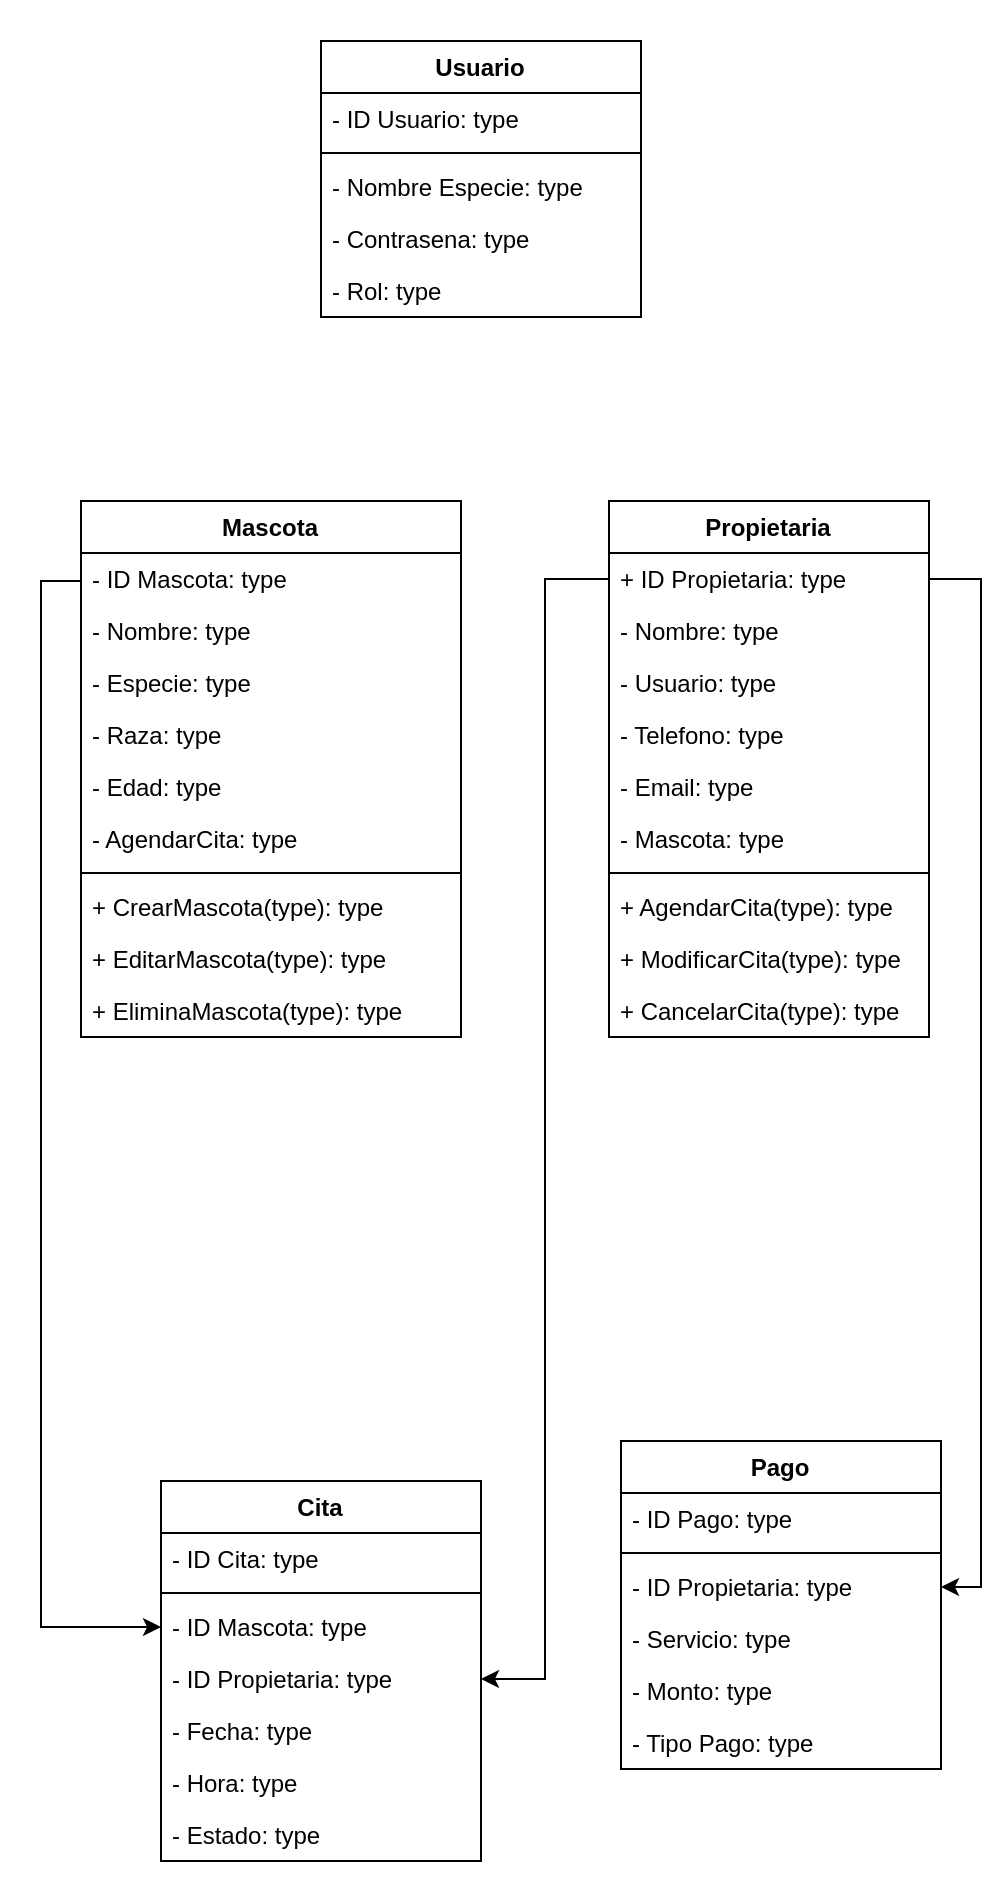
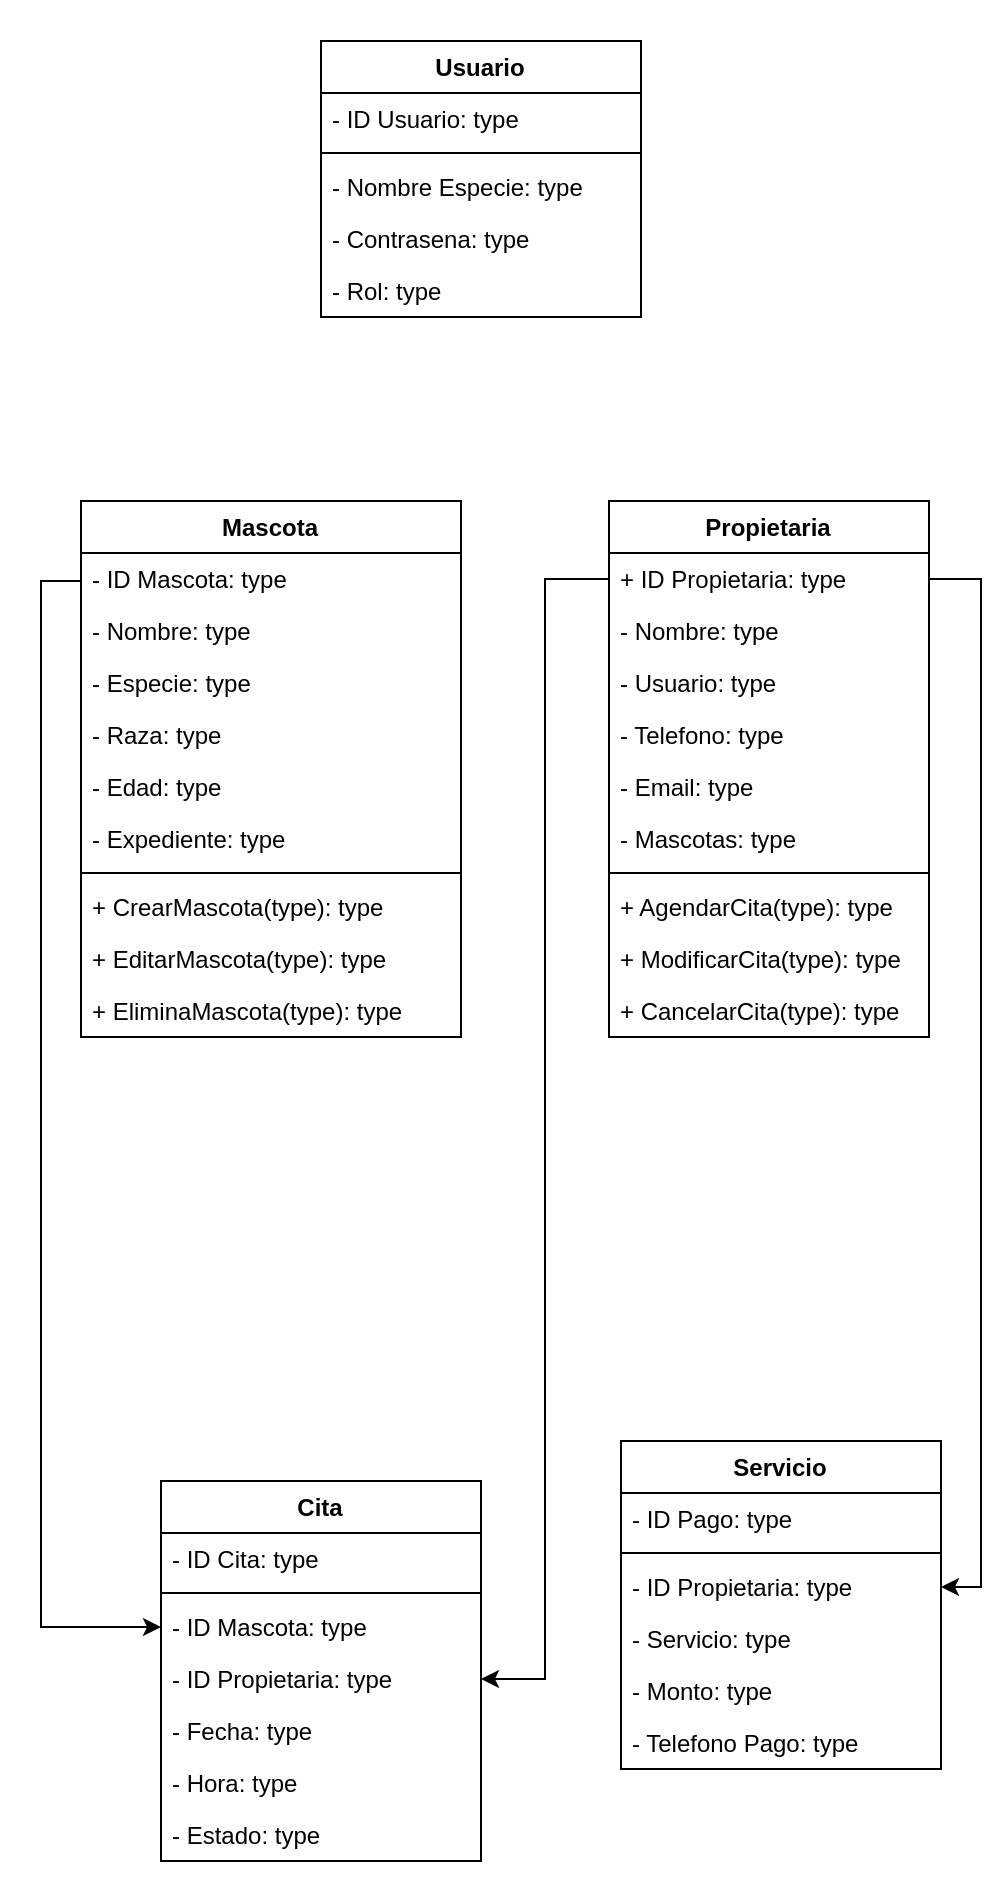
  <mxCell id="0" />
  <mxCell id="1" parent="0" />
  <mxCell id="2" value="Mascota" style="swimlane;fontStyle=1;align=center;verticalAlign=top;childLayout=stackLayout;horizontal=1;startSize=26;horizontalStack=0;resizeParent=1;resizeParentMax=0;resizeLast=0;collapsible=1;marginBottom=0;whiteSpace=wrap;html=1;" parent="1" vertex="1"><mxGeometry x="40" y="250" width="190" height="268" as="geometry" /></mxCell>
  <mxCell id="3" value="- ID Mascota: type" style="text;strokeColor=none;fillColor=none;align=left;verticalAlign=top;spacingLeft=4;spacingRight=4;overflow=hidden;rotatable=0;points=[[0,0.5],[1,0.5]];portConstraint=eastwest;whiteSpace=wrap;html=1;" parent="2" vertex="1"><mxGeometry y="26" width="190" height="26" as="geometry" /></mxCell>
  <mxCell id="4" value="- Nombre: type" style="text;strokeColor=none;fillColor=none;align=left;verticalAlign=top;spacingLeft=4;spacingRight=4;overflow=hidden;rotatable=0;points=[[0,0.5],[1,0.5]];portConstraint=eastwest;whiteSpace=wrap;html=1;" parent="2" vertex="1"><mxGeometry y="52" width="190" height="26" as="geometry" /></mxCell>
  <mxCell id="5" value="- Especie: type" style="text;strokeColor=none;fillColor=none;align=left;verticalAlign=top;spacingLeft=4;spacingRight=4;overflow=hidden;rotatable=0;points=[[0,0.5],[1,0.5]];portConstraint=eastwest;whiteSpace=wrap;html=1;" parent="2" vertex="1"><mxGeometry y="78" width="190" height="26" as="geometry" /></mxCell>
  <mxCell id="6" value="- Raza: type" style="text;strokeColor=none;fillColor=none;align=left;verticalAlign=top;spacingLeft=4;spacingRight=4;overflow=hidden;rotatable=0;points=[[0,0.5],[1,0.5]];portConstraint=eastwest;whiteSpace=wrap;html=1;" parent="2" vertex="1"><mxGeometry y="104" width="190" height="26" as="geometry" /></mxCell>
  <mxCell id="7" value="- Edad: type" style="text;strokeColor=none;fillColor=none;align=left;verticalAlign=top;spacingLeft=4;spacingRight=4;overflow=hidden;rotatable=0;points=[[0,0.5],[1,0.5]];portConstraint=eastwest;whiteSpace=wrap;html=1;" parent="2" vertex="1"><mxGeometry y="130" width="190" height="26" as="geometry" /></mxCell>
- <mxCell id="8" value="- AgendarCita: type" style="text;strokeColor=none;fillColor=none;align=left;verticalAlign=top;spacingLeft=4;spacingRight=4;overflow=hidden;rotatable=0;points=[[0,0.5],[1,0.5]];portConstraint=eastwest;whiteSpace=wrap;html=1;" parent="2" vertex="1"><mxGeometry y="156" width="190" height="26" as="geometry" /></mxCell>
+ <mxCell id="8" value="- Expediente: type" style="text;strokeColor=none;fillColor=none;align=left;verticalAlign=top;spacingLeft=4;spacingRight=4;overflow=hidden;rotatable=0;points=[[0,0.5],[1,0.5]];portConstraint=eastwest;whiteSpace=wrap;html=1;" parent="2" vertex="1"><mxGeometry y="156" width="190" height="26" as="geometry" /></mxCell>
  <mxCell id="9" value="" style="line;strokeWidth=1;fillColor=none;align=left;verticalAlign=middle;spacingTop=-1;spacingLeft=3;spacingRight=3;rotatable=0;labelPosition=right;points=[];portConstraint=eastwest;strokeColor=inherit;" parent="2" vertex="1"><mxGeometry y="182" width="190" height="8" as="geometry" /></mxCell>
  <mxCell id="10" value="+ CrearMascota(type): type" style="text;strokeColor=none;fillColor=none;align=left;verticalAlign=top;spacingLeft=4;spacingRight=4;overflow=hidden;rotatable=0;points=[[0,0.5],[1,0.5]];portConstraint=eastwest;whiteSpace=wrap;html=1;" vertex="1" parent="2"><mxGeometry y="190" width="190" height="26" as="geometry" /></mxCell>
  <mxCell id="11" value="+ EditarMascota(type): type" style="text;strokeColor=none;fillColor=none;align=left;verticalAlign=top;spacingLeft=4;spacingRight=4;overflow=hidden;rotatable=0;points=[[0,0.5],[1,0.5]];portConstraint=eastwest;whiteSpace=wrap;html=1;" vertex="1" parent="2"><mxGeometry y="216" width="190" height="26" as="geometry" /></mxCell>
  <mxCell id="12" value="+ EliminaMascota(type): type" style="text;strokeColor=none;fillColor=none;align=left;verticalAlign=top;spacingLeft=4;spacingRight=4;overflow=hidden;rotatable=0;points=[[0,0.5],[1,0.5]];portConstraint=eastwest;whiteSpace=wrap;html=1;" vertex="1" parent="2"><mxGeometry y="242" width="190" height="26" as="geometry" /></mxCell>
  <mxCell id="13" value="Propietaria" style="swimlane;fontStyle=1;align=center;verticalAlign=top;childLayout=stackLayout;horizontal=1;startSize=26;horizontalStack=0;resizeParent=1;resizeParentMax=0;resizeLast=0;collapsible=1;marginBottom=0;whiteSpace=wrap;html=1;" parent="1" vertex="1"><mxGeometry x="304" y="250" width="160" height="268" as="geometry" /></mxCell>
  <mxCell id="14" value="+ ID Propietaria: type" style="text;strokeColor=none;fillColor=none;align=left;verticalAlign=top;spacingLeft=4;spacingRight=4;overflow=hidden;rotatable=0;points=[[0,0.5],[1,0.5]];portConstraint=eastwest;whiteSpace=wrap;html=1;" parent="13" vertex="1"><mxGeometry y="26" width="160" height="26" as="geometry" /></mxCell>
  <mxCell id="15" value="- Nombre: type" style="text;strokeColor=none;fillColor=none;align=left;verticalAlign=top;spacingLeft=4;spacingRight=4;overflow=hidden;rotatable=0;points=[[0,0.5],[1,0.5]];portConstraint=eastwest;whiteSpace=wrap;html=1;" parent="13" vertex="1"><mxGeometry y="52" width="160" height="26" as="geometry" /></mxCell>
  <mxCell id="16" value="- Usuario&lt;span style=&quot;background-color: initial;&quot;&gt;: type&lt;/span&gt;" style="text;strokeColor=none;fillColor=none;align=left;verticalAlign=top;spacingLeft=4;spacingRight=4;overflow=hidden;rotatable=0;points=[[0,0.5],[1,0.5]];portConstraint=eastwest;whiteSpace=wrap;html=1;" parent="13" vertex="1"><mxGeometry y="78" width="160" height="26" as="geometry" /></mxCell>
  <mxCell id="17" value="- Telefono&lt;span style=&quot;background-color: initial;&quot;&gt;: type&lt;/span&gt;" style="text;strokeColor=none;fillColor=none;align=left;verticalAlign=top;spacingLeft=4;spacingRight=4;overflow=hidden;rotatable=0;points=[[0,0.5],[1,0.5]];portConstraint=eastwest;whiteSpace=wrap;html=1;" parent="13" vertex="1"><mxGeometry y="104" width="160" height="26" as="geometry" /></mxCell>
  <mxCell id="18" value="- Email: type" style="text;strokeColor=none;fillColor=none;align=left;verticalAlign=top;spacingLeft=4;spacingRight=4;overflow=hidden;rotatable=0;points=[[0,0.5],[1,0.5]];portConstraint=eastwest;whiteSpace=wrap;html=1;" parent="13" vertex="1"><mxGeometry y="130" width="160" height="26" as="geometry" /></mxCell>
- <mxCell id="19" value="- Mascota: type" style="text;strokeColor=none;fillColor=none;align=left;verticalAlign=top;spacingLeft=4;spacingRight=4;overflow=hidden;rotatable=0;points=[[0,0.5],[1,0.5]];portConstraint=eastwest;whiteSpace=wrap;html=1;" parent="13" vertex="1"><mxGeometry y="156" width="160" height="26" as="geometry" /></mxCell>
+ <mxCell id="19" value="- Mascotas: type" style="text;strokeColor=none;fillColor=none;align=left;verticalAlign=top;spacingLeft=4;spacingRight=4;overflow=hidden;rotatable=0;points=[[0,0.5],[1,0.5]];portConstraint=eastwest;whiteSpace=wrap;html=1;" parent="13" vertex="1"><mxGeometry y="156" width="160" height="26" as="geometry" /></mxCell>
  <mxCell id="20" value="" style="line;strokeWidth=1;fillColor=none;align=left;verticalAlign=middle;spacingTop=-1;spacingLeft=3;spacingRight=3;rotatable=0;labelPosition=right;points=[];portConstraint=eastwest;strokeColor=inherit;" parent="13" vertex="1"><mxGeometry y="182" width="160" height="8" as="geometry" /></mxCell>
  <mxCell id="21" value="+ AgendarCita(type): type" style="text;strokeColor=none;fillColor=none;align=left;verticalAlign=top;spacingLeft=4;spacingRight=4;overflow=hidden;rotatable=0;points=[[0,0.5],[1,0.5]];portConstraint=eastwest;whiteSpace=wrap;html=1;" vertex="1" parent="13"><mxGeometry y="190" width="160" height="26" as="geometry" /></mxCell>
  <mxCell id="22" value="+ ModificarCita(type): type" style="text;strokeColor=none;fillColor=none;align=left;verticalAlign=top;spacingLeft=4;spacingRight=4;overflow=hidden;rotatable=0;points=[[0,0.5],[1,0.5]];portConstraint=eastwest;whiteSpace=wrap;html=1;" vertex="1" parent="13"><mxGeometry y="216" width="160" height="26" as="geometry" /></mxCell>
  <mxCell id="23" value="+ CancelarCita(type): type" style="text;strokeColor=none;fillColor=none;align=left;verticalAlign=top;spacingLeft=4;spacingRight=4;overflow=hidden;rotatable=0;points=[[0,0.5],[1,0.5]];portConstraint=eastwest;whiteSpace=wrap;html=1;" vertex="1" parent="13"><mxGeometry y="242" width="160" height="26" as="geometry" /></mxCell>
  <mxCell id="24" value="Cita" style="swimlane;fontStyle=1;align=center;verticalAlign=top;childLayout=stackLayout;horizontal=1;startSize=26;horizontalStack=0;resizeParent=1;resizeParentMax=0;resizeLast=0;collapsible=1;marginBottom=0;whiteSpace=wrap;html=1;" parent="1" vertex="1"><mxGeometry x="80" y="740" width="160" height="190" as="geometry" /></mxCell>
  <mxCell id="25" value="- ID Cita: type" style="text;strokeColor=none;fillColor=none;align=left;verticalAlign=top;spacingLeft=4;spacingRight=4;overflow=hidden;rotatable=0;points=[[0,0.5],[1,0.5]];portConstraint=eastwest;whiteSpace=wrap;html=1;" parent="24" vertex="1"><mxGeometry y="26" width="160" height="26" as="geometry" /></mxCell>
  <mxCell id="26" value="" style="line;strokeWidth=1;fillColor=none;align=left;verticalAlign=middle;spacingTop=-1;spacingLeft=3;spacingRight=3;rotatable=0;labelPosition=right;points=[];portConstraint=eastwest;strokeColor=inherit;" parent="24" vertex="1"><mxGeometry y="52" width="160" height="8" as="geometry" /></mxCell>
  <mxCell id="27" value="- ID Mascota: type" style="text;strokeColor=none;fillColor=none;align=left;verticalAlign=top;spacingLeft=4;spacingRight=4;overflow=hidden;rotatable=0;points=[[0,0.5],[1,0.5]];portConstraint=eastwest;whiteSpace=wrap;html=1;" parent="24" vertex="1"><mxGeometry y="60" width="160" height="26" as="geometry" /></mxCell>
  <mxCell id="28" value="- ID Propietaria&lt;span style=&quot;background-color: initial;&quot;&gt;: type&lt;/span&gt;" style="text;strokeColor=none;fillColor=none;align=left;verticalAlign=top;spacingLeft=4;spacingRight=4;overflow=hidden;rotatable=0;points=[[0,0.5],[1,0.5]];portConstraint=eastwest;whiteSpace=wrap;html=1;" parent="24" vertex="1"><mxGeometry y="86" width="160" height="26" as="geometry" /></mxCell>
  <mxCell id="29" value="- Fecha&lt;span style=&quot;background-color: initial;&quot;&gt;: type&lt;/span&gt;" style="text;strokeColor=none;fillColor=none;align=left;verticalAlign=top;spacingLeft=4;spacingRight=4;overflow=hidden;rotatable=0;points=[[0,0.5],[1,0.5]];portConstraint=eastwest;whiteSpace=wrap;html=1;" parent="24" vertex="1"><mxGeometry y="112" width="160" height="26" as="geometry" /></mxCell>
  <mxCell id="30" value="- Hora: type" style="text;strokeColor=none;fillColor=none;align=left;verticalAlign=top;spacingLeft=4;spacingRight=4;overflow=hidden;rotatable=0;points=[[0,0.5],[1,0.5]];portConstraint=eastwest;whiteSpace=wrap;html=1;" parent="24" vertex="1"><mxGeometry y="138" width="160" height="26" as="geometry" /></mxCell>
  <mxCell id="31" value="- Estado: type" style="text;strokeColor=none;fillColor=none;align=left;verticalAlign=top;spacingLeft=4;spacingRight=4;overflow=hidden;rotatable=0;points=[[0,0.5],[1,0.5]];portConstraint=eastwest;whiteSpace=wrap;html=1;" parent="24" vertex="1"><mxGeometry y="164" width="160" height="26" as="geometry" /></mxCell>
  <mxCell id="32" style="edgeStyle=orthogonalEdgeStyle;rounded=0;orthogonalLoop=1;jettySize=auto;html=1;exitX=0;exitY=0.5;exitDx=0;exitDy=0;entryX=0;entryY=0.5;entryDx=0;entryDy=0;" parent="1" source="4" target="27" edge="1"><mxGeometry relative="1" as="geometry"><Array as="points"><mxPoint x="40" y="290" /><mxPoint x="20" y="290" /><mxPoint x="20" y="813" /></Array></mxGeometry></mxCell>
  <mxCell id="33" style="edgeStyle=orthogonalEdgeStyle;rounded=0;orthogonalLoop=1;jettySize=auto;html=1;exitX=0;exitY=0.5;exitDx=0;exitDy=0;entryX=1;entryY=0.5;entryDx=0;entryDy=0;" parent="1" source="14" target="28" edge="1"><mxGeometry relative="1" as="geometry" /></mxCell>
- <mxCell id="34" value="Pago" style="swimlane;fontStyle=1;align=center;verticalAlign=top;childLayout=stackLayout;horizontal=1;startSize=26;horizontalStack=0;resizeParent=1;resizeParentMax=0;resizeLast=0;collapsible=1;marginBottom=0;whiteSpace=wrap;html=1;" parent="1" vertex="1"><mxGeometry x="310" y="720" width="160" height="164" as="geometry" /></mxCell>
+ <mxCell id="34" value="Servicio" style="swimlane;fontStyle=1;align=center;verticalAlign=top;childLayout=stackLayout;horizontal=1;startSize=26;horizontalStack=0;resizeParent=1;resizeParentMax=0;resizeLast=0;collapsible=1;marginBottom=0;whiteSpace=wrap;html=1;" parent="1" vertex="1"><mxGeometry x="310" y="720" width="160" height="164" as="geometry" /></mxCell>
  <mxCell id="35" value="- ID Pago: type" style="text;strokeColor=none;fillColor=none;align=left;verticalAlign=top;spacingLeft=4;spacingRight=4;overflow=hidden;rotatable=0;points=[[0,0.5],[1,0.5]];portConstraint=eastwest;whiteSpace=wrap;html=1;" parent="34" vertex="1"><mxGeometry y="26" width="160" height="26" as="geometry" /></mxCell>
  <mxCell id="36" value="" style="line;strokeWidth=1;fillColor=none;align=left;verticalAlign=middle;spacingTop=-1;spacingLeft=3;spacingRight=3;rotatable=0;labelPosition=right;points=[];portConstraint=eastwest;strokeColor=inherit;" parent="34" vertex="1"><mxGeometry y="52" width="160" height="8" as="geometry" /></mxCell>
  <mxCell id="37" value="- ID Propietaria: type" style="text;strokeColor=none;fillColor=none;align=left;verticalAlign=top;spacingLeft=4;spacingRight=4;overflow=hidden;rotatable=0;points=[[0,0.5],[1,0.5]];portConstraint=eastwest;whiteSpace=wrap;html=1;" parent="34" vertex="1"><mxGeometry y="60" width="160" height="26" as="geometry" /></mxCell>
  <mxCell id="38" value="- Servicio&lt;span style=&quot;background-color: initial;&quot;&gt;: type&lt;/span&gt;" style="text;strokeColor=none;fillColor=none;align=left;verticalAlign=top;spacingLeft=4;spacingRight=4;overflow=hidden;rotatable=0;points=[[0,0.5],[1,0.5]];portConstraint=eastwest;whiteSpace=wrap;html=1;" parent="34" vertex="1"><mxGeometry y="86" width="160" height="26" as="geometry" /></mxCell>
  <mxCell id="39" value="- Monto&lt;span style=&quot;background-color: initial;&quot;&gt;: type&lt;/span&gt;" style="text;strokeColor=none;fillColor=none;align=left;verticalAlign=top;spacingLeft=4;spacingRight=4;overflow=hidden;rotatable=0;points=[[0,0.5],[1,0.5]];portConstraint=eastwest;whiteSpace=wrap;html=1;" parent="34" vertex="1"><mxGeometry y="112" width="160" height="26" as="geometry" /></mxCell>
- <mxCell id="40" value="- Tipo Pago: type" style="text;strokeColor=none;fillColor=none;align=left;verticalAlign=top;spacingLeft=4;spacingRight=4;overflow=hidden;rotatable=0;points=[[0,0.5],[1,0.5]];portConstraint=eastwest;whiteSpace=wrap;html=1;" parent="34" vertex="1"><mxGeometry y="138" width="160" height="26" as="geometry" /></mxCell>
+ <mxCell id="40" value="- Telefono Pago: type" style="text;strokeColor=none;fillColor=none;align=left;verticalAlign=top;spacingLeft=4;spacingRight=4;overflow=hidden;rotatable=0;points=[[0,0.5],[1,0.5]];portConstraint=eastwest;whiteSpace=wrap;html=1;" parent="34" vertex="1"><mxGeometry y="138" width="160" height="26" as="geometry" /></mxCell>
  <mxCell id="41" style="edgeStyle=orthogonalEdgeStyle;rounded=0;orthogonalLoop=1;jettySize=auto;html=1;exitX=1;exitY=0.5;exitDx=0;exitDy=0;entryX=1;entryY=0.5;entryDx=0;entryDy=0;" parent="1" source="14" target="37" edge="1"><mxGeometry relative="1" as="geometry" /></mxCell>
  <mxCell id="42" value="Usuario" style="swimlane;fontStyle=1;align=center;verticalAlign=top;childLayout=stackLayout;horizontal=1;startSize=26;horizontalStack=0;resizeParent=1;resizeParentMax=0;resizeLast=0;collapsible=1;marginBottom=0;whiteSpace=wrap;html=1;" vertex="1" parent="1"><mxGeometry x="160" y="20" width="160" height="138" as="geometry" /></mxCell>
  <mxCell id="43" value="- ID Usuario: type" style="text;strokeColor=none;fillColor=none;align=left;verticalAlign=top;spacingLeft=4;spacingRight=4;overflow=hidden;rotatable=0;points=[[0,0.5],[1,0.5]];portConstraint=eastwest;whiteSpace=wrap;html=1;" vertex="1" parent="42"><mxGeometry y="26" width="160" height="26" as="geometry" /></mxCell>
  <mxCell id="44" value="" style="line;strokeWidth=1;fillColor=none;align=left;verticalAlign=middle;spacingTop=-1;spacingLeft=3;spacingRight=3;rotatable=0;labelPosition=right;points=[];portConstraint=eastwest;strokeColor=inherit;" vertex="1" parent="42"><mxGeometry y="52" width="160" height="8" as="geometry" /></mxCell>
  <mxCell id="45" value="- Nombre Especie: type" style="text;strokeColor=none;fillColor=none;align=left;verticalAlign=top;spacingLeft=4;spacingRight=4;overflow=hidden;rotatable=0;points=[[0,0.5],[1,0.5]];portConstraint=eastwest;whiteSpace=wrap;html=1;" vertex="1" parent="42"><mxGeometry y="60" width="160" height="26" as="geometry" /></mxCell>
  <mxCell id="46" value="- Contrasena&lt;span style=&quot;background-color: initial;&quot;&gt;: type&lt;/span&gt;" style="text;strokeColor=none;fillColor=none;align=left;verticalAlign=top;spacingLeft=4;spacingRight=4;overflow=hidden;rotatable=0;points=[[0,0.5],[1,0.5]];portConstraint=eastwest;whiteSpace=wrap;html=1;" vertex="1" parent="42"><mxGeometry y="86" width="160" height="26" as="geometry" /></mxCell>
  <mxCell id="47" value="- Rol: type" style="text;strokeColor=none;fillColor=none;align=left;verticalAlign=top;spacingLeft=4;spacingRight=4;overflow=hidden;rotatable=0;points=[[0,0.5],[1,0.5]];portConstraint=eastwest;whiteSpace=wrap;html=1;" vertex="1" parent="42"><mxGeometry y="112" width="160" height="26" as="geometry" /></mxCell>
